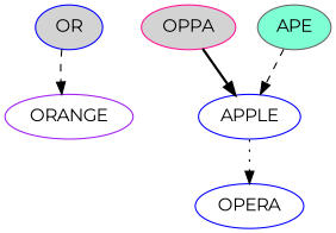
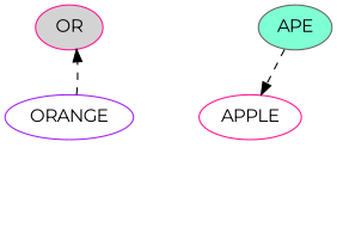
  digraph {
    fontname=Montserrat
    node [color=blue fillcolor=white fontname=Montserrat style=filled]
    edge [fontname=Montserrat style=dashed]
-   n1 [fillcolor=lightgrey label=OR]
+   n1 [color=deeppink fillcolor=lightgrey label=OR]
    n2 [color=purple label=ORANGE]
-   n3 [color=deeppink fillcolor=lightgrey label=OPPA]
-   n4 [label=APPLE]
-   n5 [label=OPERA]
+   n4 [color=deeppink label=APPLE]
    n6 [color=gray40 fillcolor=aquamarine label=APE]
-   n1 -> n2
-   n3 -> n4 [style=bold]
-   n4 -> n5 [style=dotted]
+   n2 -> n1
    n6 -> n4
  }
